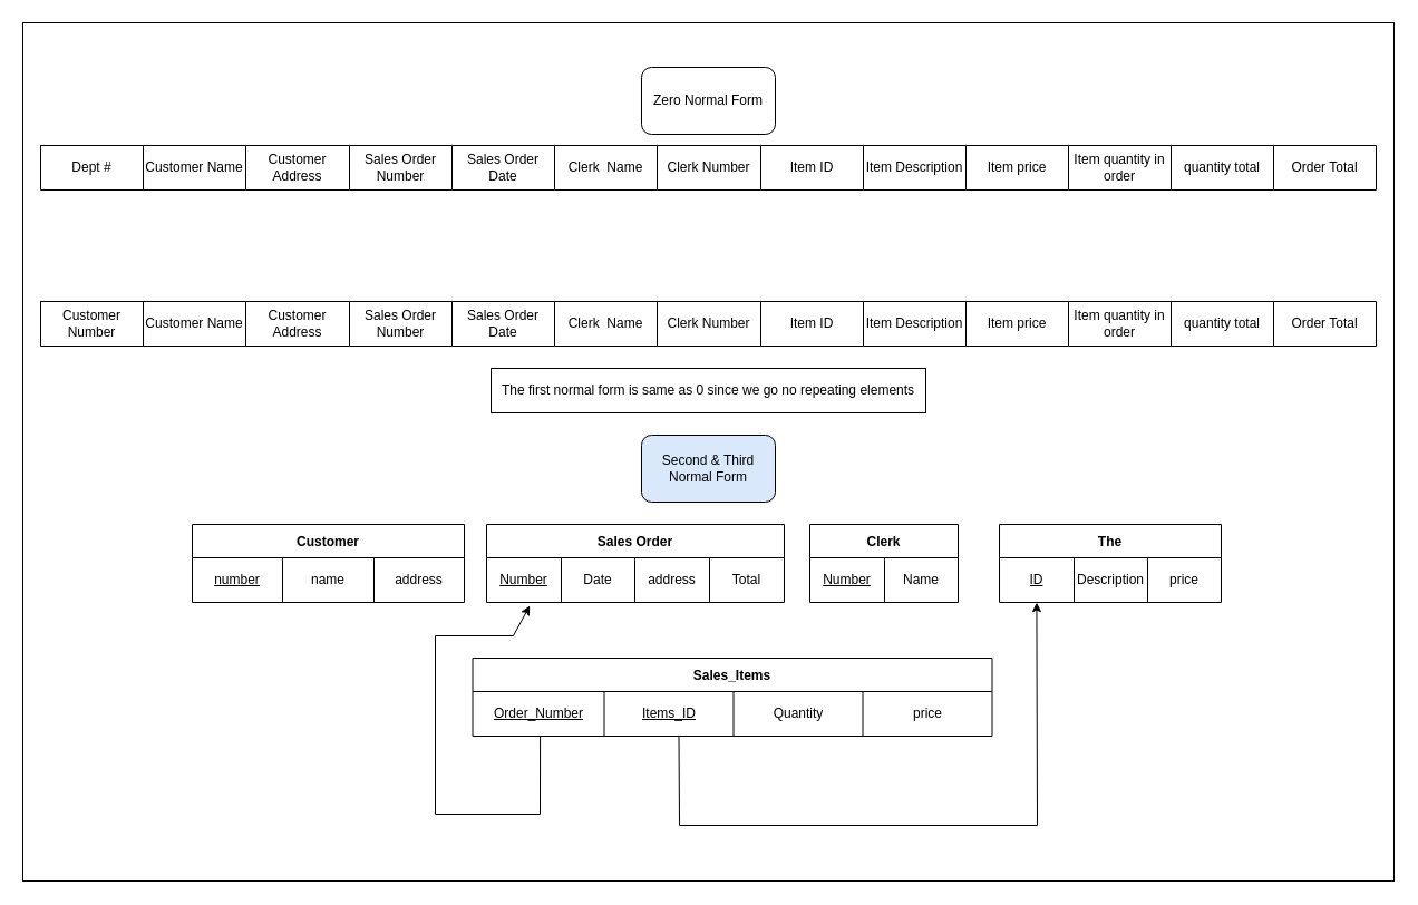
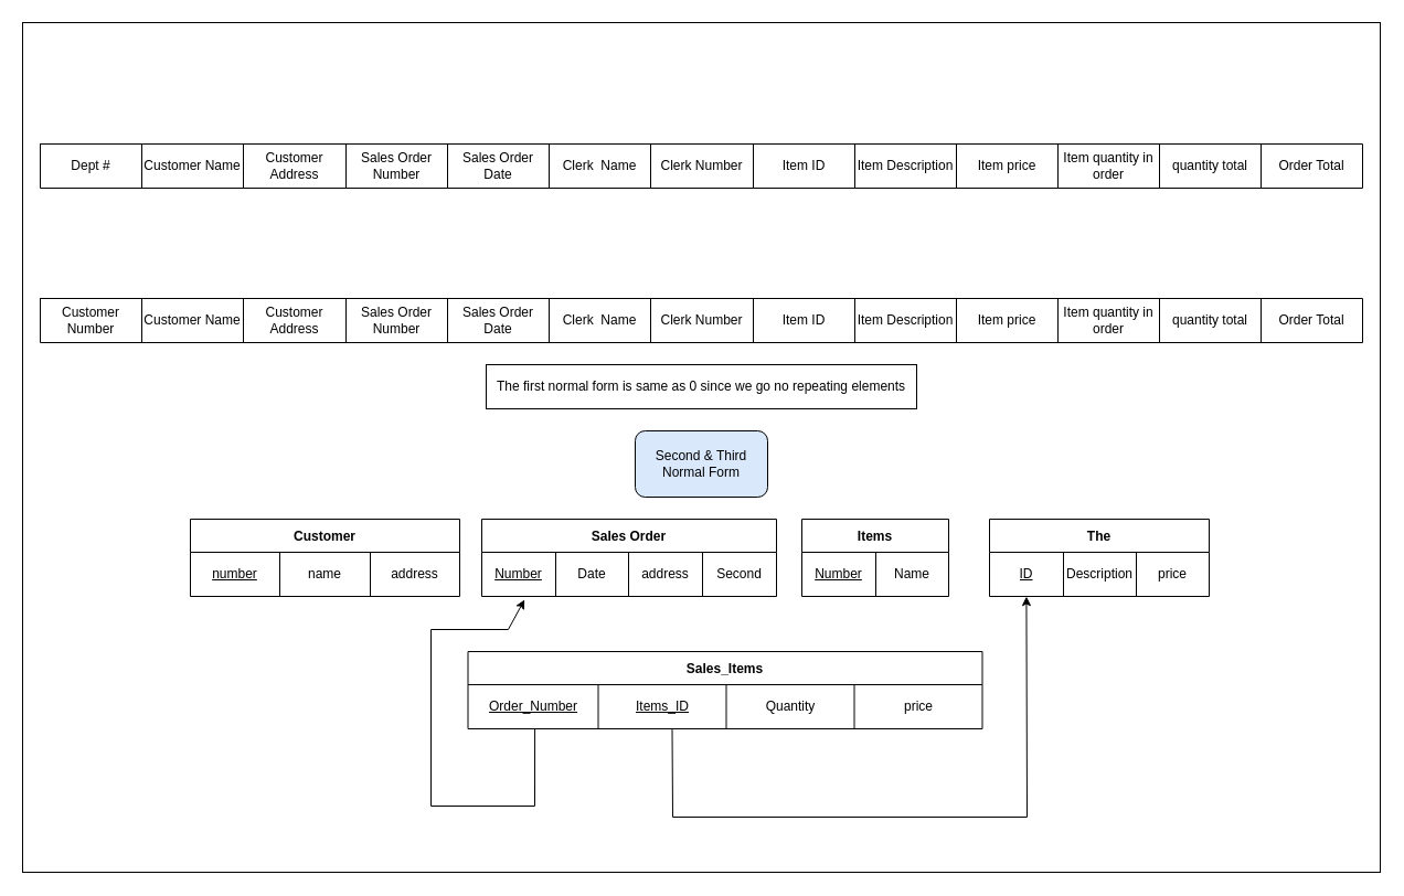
  <mxCell id="0" />
  <mxCell id="1" parent="0" />
  <mxCell id="2" value="" style="whiteSpace=wrap;html=1;movable=0;editable=0;" parent="1" vertex="1"><mxGeometry x="20" y="20" width="1230" height="770" as="geometry" /></mxCell>
  <mxCell id="3" value="" style="shape=table;html=1;whiteSpace=wrap;startSize=0;container=1;collapsible=0;childLayout=tableLayout;" parent="1" vertex="1"><mxGeometry x="36" y="130" width="1198" height="40" as="geometry" /></mxCell>
  <mxCell id="4" value="" style="shape=tableRow;horizontal=0;startSize=0;swimlaneHead=0;swimlaneBody=0;top=0;left=0;bottom=0;right=0;collapsible=0;dropTarget=0;fillColor=none;points=[[0,0.5],[1,0.5]];portConstraint=eastwest;" parent="3" vertex="1"><mxGeometry width="1198" height="40" as="geometry" /></mxCell>
  <mxCell id="5" value="Dept #&lt;br&gt;" style="shape=partialRectangle;html=1;whiteSpace=wrap;connectable=0;fillColor=none;top=0;left=0;bottom=0;right=0;overflow=hidden;" parent="4" vertex="1"><mxGeometry width="92" height="40" as="geometry"><mxRectangle width="92" height="40" as="alternateBounds" /></mxGeometry></mxCell>
  <mxCell id="6" value="Customer Name&lt;br&gt;" style="shape=partialRectangle;html=1;whiteSpace=wrap;connectable=0;fillColor=none;top=0;left=0;bottom=0;right=0;overflow=hidden;" parent="4" vertex="1"><mxGeometry x="92" width="92" height="40" as="geometry"><mxRectangle width="92" height="40" as="alternateBounds" /></mxGeometry></mxCell>
  <mxCell id="7" value="&lt;span style=&quot;&quot;&gt;Customer Address&lt;br&gt;&lt;/span&gt;" style="shape=partialRectangle;html=1;whiteSpace=wrap;connectable=0;fillColor=none;top=0;left=0;bottom=0;right=0;overflow=hidden;" parent="4" vertex="1"><mxGeometry x="184" width="93" height="40" as="geometry"><mxRectangle width="93" height="40" as="alternateBounds" /></mxGeometry></mxCell>
  <mxCell id="8" value="Sales Order Number" style="shape=partialRectangle;html=1;whiteSpace=wrap;connectable=0;fillColor=none;top=0;left=0;bottom=0;right=0;overflow=hidden;" parent="4" vertex="1"><mxGeometry x="277" width="92" height="40" as="geometry"><mxRectangle width="92" height="40" as="alternateBounds" /></mxGeometry></mxCell>
  <mxCell id="9" value="&lt;span style=&quot;&quot;&gt;Sales Order Date&lt;/span&gt;" style="shape=partialRectangle;html=1;whiteSpace=wrap;connectable=0;fillColor=none;top=0;left=0;bottom=0;right=0;overflow=hidden;" parent="4" vertex="1"><mxGeometry x="369" width="92" height="40" as="geometry"><mxRectangle width="92" height="40" as="alternateBounds" /></mxGeometry></mxCell>
  <mxCell id="10" value="Clerk&amp;nbsp; Name" style="shape=partialRectangle;html=1;whiteSpace=wrap;connectable=0;fillColor=none;top=0;left=0;bottom=0;right=0;overflow=hidden;" parent="4" vertex="1"><mxGeometry x="461" width="92" height="40" as="geometry"><mxRectangle width="92" height="40" as="alternateBounds" /></mxGeometry></mxCell>
  <mxCell id="11" value="&lt;span style=&quot;&quot;&gt;Clerk Number&lt;/span&gt;" style="shape=partialRectangle;html=1;whiteSpace=wrap;connectable=0;fillColor=none;top=0;left=0;bottom=0;right=0;overflow=hidden;" parent="4" vertex="1"><mxGeometry x="553" width="93" height="40" as="geometry"><mxRectangle width="93" height="40" as="alternateBounds" /></mxGeometry></mxCell>
  <mxCell id="12" value="Item ID" style="shape=partialRectangle;html=1;whiteSpace=wrap;connectable=0;fillColor=none;top=0;left=0;bottom=0;right=0;overflow=hidden;" parent="4" vertex="1"><mxGeometry x="646" width="92" height="40" as="geometry"><mxRectangle width="92" height="40" as="alternateBounds" /></mxGeometry></mxCell>
  <mxCell id="13" value="Item&amp;nbsp;&lt;span style=&quot;&quot;&gt;Description&lt;/span&gt;" style="shape=partialRectangle;html=1;whiteSpace=wrap;connectable=0;fillColor=none;top=0;left=0;bottom=0;right=0;overflow=hidden;" parent="4" vertex="1"><mxGeometry x="738" width="92" height="40" as="geometry"><mxRectangle width="92" height="40" as="alternateBounds" /></mxGeometry></mxCell>
  <mxCell id="14" value="Item&amp;nbsp;&lt;span style=&quot;&quot;&gt;price&lt;/span&gt;" style="shape=partialRectangle;html=1;whiteSpace=wrap;connectable=0;fillColor=none;top=0;left=0;bottom=0;right=0;overflow=hidden;" parent="4" vertex="1"><mxGeometry x="830" width="92" height="40" as="geometry"><mxRectangle width="92" height="40" as="alternateBounds" /></mxGeometry></mxCell>
  <mxCell id="15" value="&lt;span style=&quot;&quot;&gt;Item quantity in order&lt;/span&gt;" style="shape=partialRectangle;html=1;whiteSpace=wrap;connectable=0;fillColor=none;top=0;left=0;bottom=0;right=0;overflow=hidden;" parent="4" vertex="1"><mxGeometry x="922" width="92" height="40" as="geometry"><mxRectangle width="92" height="40" as="alternateBounds" /></mxGeometry></mxCell>
  <mxCell id="16" value="quantity total" style="shape=partialRectangle;html=1;whiteSpace=wrap;connectable=0;fillColor=none;top=0;left=0;bottom=0;right=0;overflow=hidden;" parent="4" vertex="1"><mxGeometry x="1014" width="92" height="40" as="geometry"><mxRectangle width="92" height="40" as="alternateBounds" /></mxGeometry></mxCell>
  <mxCell id="17" value="Order Total" style="shape=partialRectangle;html=1;whiteSpace=wrap;connectable=0;fillColor=none;top=0;left=0;bottom=0;right=0;overflow=hidden;" parent="4" vertex="1"><mxGeometry x="1106" width="92" height="40" as="geometry"><mxRectangle width="92" height="40" as="alternateBounds" /></mxGeometry></mxCell>
- <mxCell id="18" value="Zero Normal Form" style="rounded=1;whiteSpace=wrap;html=1;" parent="1" vertex="1"><mxGeometry x="575" y="60" width="120" height="60" as="geometry" /></mxCell>
  <mxCell id="19" value="" style="shape=table;html=1;whiteSpace=wrap;startSize=0;container=1;collapsible=0;childLayout=tableLayout;" parent="1" vertex="1"><mxGeometry x="36" y="270" width="1198" height="40" as="geometry" /></mxCell>
  <mxCell id="20" value="" style="shape=tableRow;horizontal=0;startSize=0;swimlaneHead=0;swimlaneBody=0;top=0;left=0;bottom=0;right=0;collapsible=0;dropTarget=0;fillColor=none;points=[[0,0.5],[1,0.5]];portConstraint=eastwest;" parent="19" vertex="1"><mxGeometry width="1198" height="40" as="geometry" /></mxCell>
  <mxCell id="21" value="Customer Number" style="shape=partialRectangle;html=1;whiteSpace=wrap;connectable=0;fillColor=none;top=0;left=0;bottom=0;right=0;overflow=hidden;" parent="20" vertex="1"><mxGeometry width="92" height="40" as="geometry"><mxRectangle width="92" height="40" as="alternateBounds" /></mxGeometry></mxCell>
  <mxCell id="22" value="Customer Name&lt;br&gt;" style="shape=partialRectangle;html=1;whiteSpace=wrap;connectable=0;fillColor=none;top=0;left=0;bottom=0;right=0;overflow=hidden;" parent="20" vertex="1"><mxGeometry x="92" width="92" height="40" as="geometry"><mxRectangle width="92" height="40" as="alternateBounds" /></mxGeometry></mxCell>
  <mxCell id="23" value="&lt;span style=&quot;&quot;&gt;Customer Address&lt;br&gt;&lt;/span&gt;" style="shape=partialRectangle;html=1;whiteSpace=wrap;connectable=0;fillColor=none;top=0;left=0;bottom=0;right=0;overflow=hidden;" parent="20" vertex="1"><mxGeometry x="184" width="93" height="40" as="geometry"><mxRectangle width="93" height="40" as="alternateBounds" /></mxGeometry></mxCell>
  <mxCell id="24" value="Sales Order Number" style="shape=partialRectangle;html=1;whiteSpace=wrap;connectable=0;fillColor=none;top=0;left=0;bottom=0;right=0;overflow=hidden;" parent="20" vertex="1"><mxGeometry x="277" width="92" height="40" as="geometry"><mxRectangle width="92" height="40" as="alternateBounds" /></mxGeometry></mxCell>
  <mxCell id="25" value="&lt;span style=&quot;&quot;&gt;Sales Order Date&lt;/span&gt;" style="shape=partialRectangle;html=1;whiteSpace=wrap;connectable=0;fillColor=none;top=0;left=0;bottom=0;right=0;overflow=hidden;" parent="20" vertex="1"><mxGeometry x="369" width="92" height="40" as="geometry"><mxRectangle width="92" height="40" as="alternateBounds" /></mxGeometry></mxCell>
  <mxCell id="26" value="Clerk&amp;nbsp; Name" style="shape=partialRectangle;html=1;whiteSpace=wrap;connectable=0;fillColor=none;top=0;left=0;bottom=0;right=0;overflow=hidden;" parent="20" vertex="1"><mxGeometry x="461" width="92" height="40" as="geometry"><mxRectangle width="92" height="40" as="alternateBounds" /></mxGeometry></mxCell>
  <mxCell id="27" value="&lt;span style=&quot;&quot;&gt;Clerk Number&lt;/span&gt;" style="shape=partialRectangle;html=1;whiteSpace=wrap;connectable=0;fillColor=none;top=0;left=0;bottom=0;right=0;overflow=hidden;" parent="20" vertex="1"><mxGeometry x="553" width="93" height="40" as="geometry"><mxRectangle width="93" height="40" as="alternateBounds" /></mxGeometry></mxCell>
  <mxCell id="28" value="Item ID" style="shape=partialRectangle;html=1;whiteSpace=wrap;connectable=0;fillColor=none;top=0;left=0;bottom=0;right=0;overflow=hidden;" parent="20" vertex="1"><mxGeometry x="646" width="92" height="40" as="geometry"><mxRectangle width="92" height="40" as="alternateBounds" /></mxGeometry></mxCell>
  <mxCell id="29" value="Item&amp;nbsp;&lt;span style=&quot;&quot;&gt;Description&lt;/span&gt;" style="shape=partialRectangle;html=1;whiteSpace=wrap;connectable=0;fillColor=none;top=0;left=0;bottom=0;right=0;overflow=hidden;" parent="20" vertex="1"><mxGeometry x="738" width="92" height="40" as="geometry"><mxRectangle width="92" height="40" as="alternateBounds" /></mxGeometry></mxCell>
  <mxCell id="30" value="Item&amp;nbsp;&lt;span style=&quot;&quot;&gt;price&lt;/span&gt;" style="shape=partialRectangle;html=1;whiteSpace=wrap;connectable=0;fillColor=none;top=0;left=0;bottom=0;right=0;overflow=hidden;" parent="20" vertex="1"><mxGeometry x="830" width="92" height="40" as="geometry"><mxRectangle width="92" height="40" as="alternateBounds" /></mxGeometry></mxCell>
  <mxCell id="31" value="&lt;span style=&quot;&quot;&gt;Item quantity in order&lt;/span&gt;" style="shape=partialRectangle;html=1;whiteSpace=wrap;connectable=0;fillColor=none;top=0;left=0;bottom=0;right=0;overflow=hidden;" parent="20" vertex="1"><mxGeometry x="922" width="92" height="40" as="geometry"><mxRectangle width="92" height="40" as="alternateBounds" /></mxGeometry></mxCell>
  <mxCell id="32" value="quantity total" style="shape=partialRectangle;html=1;whiteSpace=wrap;connectable=0;fillColor=none;top=0;left=0;bottom=0;right=0;overflow=hidden;" parent="20" vertex="1"><mxGeometry x="1014" width="92" height="40" as="geometry"><mxRectangle width="92" height="40" as="alternateBounds" /></mxGeometry></mxCell>
  <mxCell id="33" value="Order Total" style="shape=partialRectangle;html=1;whiteSpace=wrap;connectable=0;fillColor=none;top=0;left=0;bottom=0;right=0;overflow=hidden;" parent="20" vertex="1"><mxGeometry x="1106" width="92" height="40" as="geometry"><mxRectangle width="92" height="40" as="alternateBounds" /></mxGeometry></mxCell>
  <mxCell id="34" value="Customer" style="shape=table;startSize=30;container=1;collapsible=0;childLayout=tableLayout;fontStyle=1;align=center;" parent="1" vertex="1"><mxGeometry x="172" y="470" width="244" height="70" as="geometry" /></mxCell>
  <mxCell id="35" value="" style="shape=tableRow;horizontal=0;startSize=0;swimlaneHead=0;swimlaneBody=0;top=0;left=0;bottom=0;right=0;collapsible=0;dropTarget=0;fillColor=none;points=[[0,0.5],[1,0.5]];portConstraint=eastwest;" parent="34" vertex="1"><mxGeometry y="30" width="244" height="40" as="geometry" /></mxCell>
  <mxCell id="36" value="&lt;u&gt;number&lt;/u&gt;" style="shape=partialRectangle;html=1;whiteSpace=wrap;connectable=0;fillColor=none;top=0;left=0;bottom=0;right=0;overflow=hidden;" parent="35" vertex="1"><mxGeometry width="81" height="40" as="geometry"><mxRectangle width="81" height="40" as="alternateBounds" /></mxGeometry></mxCell>
  <mxCell id="37" value="name" style="shape=partialRectangle;html=1;whiteSpace=wrap;connectable=0;fillColor=none;top=0;left=0;bottom=0;right=0;overflow=hidden;" parent="35" vertex="1"><mxGeometry x="81" width="82" height="40" as="geometry"><mxRectangle width="82" height="40" as="alternateBounds" /></mxGeometry></mxCell>
  <mxCell id="38" value="address" style="shape=partialRectangle;html=1;whiteSpace=wrap;connectable=0;fillColor=none;top=0;left=0;bottom=0;right=0;overflow=hidden;" parent="35" vertex="1"><mxGeometry x="163" width="81" height="40" as="geometry"><mxRectangle width="81" height="40" as="alternateBounds" /></mxGeometry></mxCell>
  <mxCell id="39" value="Sales Order" style="shape=table;startSize=30;container=1;collapsible=0;childLayout=tableLayout;fontStyle=1;align=center;" parent="1" vertex="1"><mxGeometry x="436" y="470" width="267" height="70" as="geometry" /></mxCell>
  <mxCell id="40" value="" style="shape=tableRow;horizontal=0;startSize=0;swimlaneHead=0;swimlaneBody=0;top=0;left=0;bottom=0;right=0;collapsible=0;dropTarget=0;fillColor=none;points=[[0,0.5],[1,0.5]];portConstraint=eastwest;" parent="39" vertex="1"><mxGeometry y="30" width="267" height="40" as="geometry" /></mxCell>
  <mxCell id="41" value="&lt;u&gt;Number&lt;/u&gt;" style="shape=partialRectangle;html=1;whiteSpace=wrap;connectable=0;fillColor=none;top=0;left=0;bottom=0;right=0;overflow=hidden;" parent="40" vertex="1"><mxGeometry width="67" height="40" as="geometry"><mxRectangle width="67" height="40" as="alternateBounds" /></mxGeometry></mxCell>
  <mxCell id="42" value="Date" style="shape=partialRectangle;html=1;whiteSpace=wrap;connectable=0;fillColor=none;top=0;left=0;bottom=0;right=0;overflow=hidden;" parent="40" vertex="1"><mxGeometry x="67" width="66" height="40" as="geometry"><mxRectangle width="66" height="40" as="alternateBounds" /></mxGeometry></mxCell>
  <mxCell id="43" value="address" style="shape=partialRectangle;html=1;whiteSpace=wrap;connectable=0;fillColor=none;top=0;left=0;bottom=0;right=0;overflow=hidden;" parent="40" vertex="1"><mxGeometry x="133" width="67" height="40" as="geometry"><mxRectangle width="67" height="40" as="alternateBounds" /></mxGeometry></mxCell>
- <mxCell id="44" value="Total" style="shape=partialRectangle;html=1;whiteSpace=wrap;connectable=0;fillColor=none;top=0;left=0;bottom=0;right=0;overflow=hidden;" parent="40" vertex="1"><mxGeometry x="200" width="67" height="40" as="geometry"><mxRectangle width="67" height="40" as="alternateBounds" /></mxGeometry></mxCell>
+ <mxCell id="44" value="Second" style="shape=partialRectangle;html=1;whiteSpace=wrap;connectable=0;fillColor=none;top=0;left=0;bottom=0;right=0;overflow=hidden;" parent="40" vertex="1"><mxGeometry x="200" width="67" height="40" as="geometry"><mxRectangle width="67" height="40" as="alternateBounds" /></mxGeometry></mxCell>
  <mxCell id="45" value="The first normal form is same as 0 since we go no repeating elements" style="rounded=0;whiteSpace=wrap;html=1;" parent="1" vertex="1"><mxGeometry x="440" y="330" width="390" height="40" as="geometry" /></mxCell>
  <mxCell id="46" value="Second &amp;amp; Third Normal Form" style="rounded=1;whiteSpace=wrap;html=1;fillColor=#dae8fc;" parent="1" vertex="1"><mxGeometry x="575" y="390" width="120" height="60" as="geometry" /></mxCell>
- <mxCell id="47" value="Clerk" style="shape=table;startSize=30;container=1;collapsible=0;childLayout=tableLayout;fontStyle=1;align=center;" parent="1" vertex="1"><mxGeometry x="726" y="470" width="133" height="70" as="geometry" /></mxCell>
+ <mxCell id="47" value="Items" style="shape=table;startSize=30;container=1;collapsible=0;childLayout=tableLayout;fontStyle=1;align=center;" parent="1" vertex="1"><mxGeometry x="726" y="470" width="133" height="70" as="geometry" /></mxCell>
  <mxCell id="48" value="" style="shape=tableRow;horizontal=0;startSize=0;swimlaneHead=0;swimlaneBody=0;top=0;left=0;bottom=0;right=0;collapsible=0;dropTarget=0;fillColor=none;points=[[0,0.5],[1,0.5]];portConstraint=eastwest;" parent="47" vertex="1"><mxGeometry y="30" width="133" height="40" as="geometry" /></mxCell>
  <mxCell id="49" value="&lt;u&gt;Number&lt;/u&gt;" style="shape=partialRectangle;html=1;whiteSpace=wrap;connectable=0;fillColor=none;top=0;left=0;bottom=0;right=0;overflow=hidden;" parent="48" vertex="1"><mxGeometry width="67" height="40" as="geometry"><mxRectangle width="67" height="40" as="alternateBounds" /></mxGeometry></mxCell>
  <mxCell id="50" value="Name" style="shape=partialRectangle;html=1;whiteSpace=wrap;connectable=0;fillColor=none;top=0;left=0;bottom=0;right=0;overflow=hidden;" parent="48" vertex="1"><mxGeometry x="67" width="66" height="40" as="geometry"><mxRectangle width="66" height="40" as="alternateBounds" /></mxGeometry></mxCell>
  <mxCell id="51" value="The" style="shape=table;startSize=30;container=1;collapsible=0;childLayout=tableLayout;fontStyle=1;align=center;" parent="1" vertex="1"><mxGeometry x="896" y="470" width="199" height="70" as="geometry" /></mxCell>
  <mxCell id="52" value="" style="shape=tableRow;horizontal=0;startSize=0;swimlaneHead=0;swimlaneBody=0;top=0;left=0;bottom=0;right=0;collapsible=0;dropTarget=0;fillColor=none;points=[[0,0.5],[1,0.5]];portConstraint=eastwest;" parent="51" vertex="1"><mxGeometry y="30" width="199" height="40" as="geometry" /></mxCell>
  <mxCell id="53" value="&lt;u&gt;ID&lt;/u&gt;" style="shape=partialRectangle;html=1;whiteSpace=wrap;connectable=0;fillColor=none;top=0;left=0;bottom=0;right=0;overflow=hidden;" parent="52" vertex="1"><mxGeometry width="67" height="40" as="geometry"><mxRectangle width="67" height="40" as="alternateBounds" /></mxGeometry></mxCell>
  <mxCell id="54" value="Description" style="shape=partialRectangle;html=1;whiteSpace=wrap;connectable=0;fillColor=none;top=0;left=0;bottom=0;right=0;overflow=hidden;" parent="52" vertex="1"><mxGeometry x="67" width="66" height="40" as="geometry"><mxRectangle width="66" height="40" as="alternateBounds" /></mxGeometry></mxCell>
  <mxCell id="55" value="&lt;span style=&quot;&quot;&gt;price&lt;/span&gt;" style="shape=partialRectangle;html=1;whiteSpace=wrap;connectable=0;fillColor=none;top=0;left=0;bottom=0;right=0;overflow=hidden;" parent="52" vertex="1"><mxGeometry x="133" width="66" height="40" as="geometry"><mxRectangle width="66" height="40" as="alternateBounds" /></mxGeometry></mxCell>
  <mxCell id="56" value="Sales_Items" style="shape=table;startSize=30;container=1;collapsible=0;childLayout=tableLayout;fontStyle=1;align=center;" parent="1" vertex="1"><mxGeometry x="423.5" y="590" width="466" height="70" as="geometry" /></mxCell>
  <mxCell id="57" value="" style="shape=tableRow;horizontal=0;startSize=0;swimlaneHead=0;swimlaneBody=0;top=0;left=0;bottom=0;right=0;collapsible=0;dropTarget=0;fillColor=none;points=[[0,0.5],[1,0.5]];portConstraint=eastwest;" parent="56" vertex="1"><mxGeometry y="30" width="466" height="40" as="geometry" /></mxCell>
  <mxCell id="58" value="&lt;u&gt;Order_Number&lt;/u&gt;" style="shape=partialRectangle;html=1;whiteSpace=wrap;connectable=0;fillColor=none;top=0;left=0;bottom=0;right=0;overflow=hidden;" parent="57" vertex="1"><mxGeometry width="118" height="40" as="geometry"><mxRectangle width="118" height="40" as="alternateBounds" /></mxGeometry></mxCell>
  <mxCell id="59" value="&lt;u&gt;Items_ID&lt;/u&gt;" style="shape=partialRectangle;html=1;whiteSpace=wrap;connectable=0;fillColor=none;top=0;left=0;bottom=0;right=0;overflow=hidden;" parent="57" vertex="1"><mxGeometry x="118" width="116" height="40" as="geometry"><mxRectangle width="116" height="40" as="alternateBounds" /></mxGeometry></mxCell>
  <mxCell id="60" value="&lt;span style=&quot;&quot;&gt;Quantity&lt;/span&gt;" style="shape=partialRectangle;html=1;whiteSpace=wrap;connectable=0;fillColor=none;top=0;left=0;bottom=0;right=0;overflow=hidden;" parent="57" vertex="1"><mxGeometry x="234" width="116" height="40" as="geometry"><mxRectangle width="116" height="40" as="alternateBounds" /></mxGeometry></mxCell>
  <mxCell id="61" value="price" style="shape=partialRectangle;html=1;whiteSpace=wrap;connectable=0;fillColor=none;top=0;left=0;bottom=0;right=0;overflow=hidden;" parent="57" vertex="1"><mxGeometry x="350" width="116" height="40" as="geometry"><mxRectangle width="116" height="40" as="alternateBounds" /></mxGeometry></mxCell>
  <mxCell id="62" value="" style="endArrow=classic;html=1;rounded=0;exitX=0.13;exitY=0.991;exitDx=0;exitDy=0;exitPerimeter=0;entryX=0.145;entryY=1.074;entryDx=0;entryDy=0;entryPerimeter=0;" parent="1" source="57" target="40" edge="1"><mxGeometry width="50" height="50" relative="1" as="geometry"><mxPoint x="300" y="680" as="sourcePoint" /><mxPoint x="350" y="630" as="targetPoint" /><Array as="points"><mxPoint x="484" y="730" /><mxPoint x="390" y="730" /><mxPoint x="390" y="570" /><mxPoint x="460" y="570" /></Array></mxGeometry></mxCell>
  <mxCell id="63" value="" style="endArrow=classic;html=1;rounded=0;exitX=0.397;exitY=1.015;exitDx=0;exitDy=0;exitPerimeter=0;entryX=0.168;entryY=1.003;entryDx=0;entryDy=0;entryPerimeter=0;" parent="1" source="57" target="52" edge="1"><mxGeometry width="50" height="50" relative="1" as="geometry"><mxPoint x="590" y="720" as="sourcePoint" /><mxPoint x="640" y="670" as="targetPoint" /><Array as="points"><mxPoint x="609" y="740" /><mxPoint x="930" y="740" /></Array></mxGeometry></mxCell>
